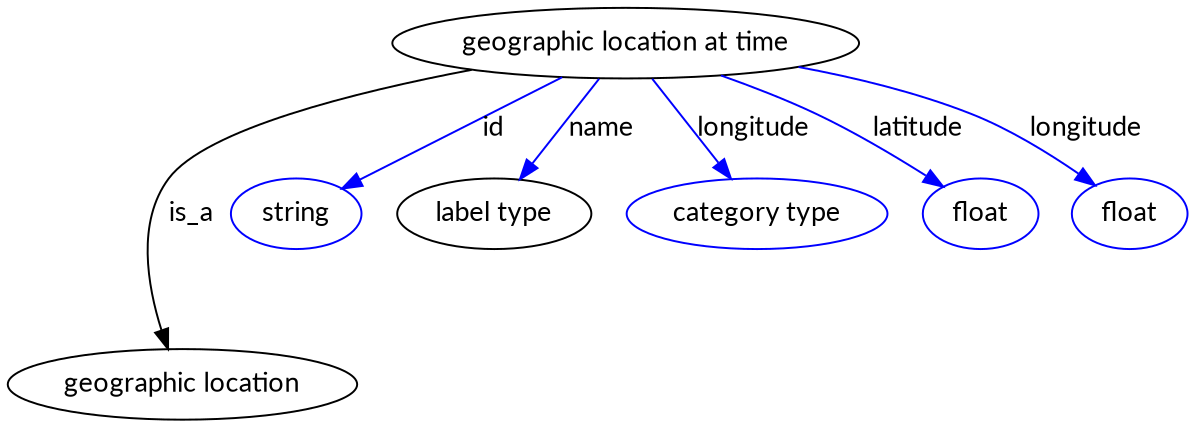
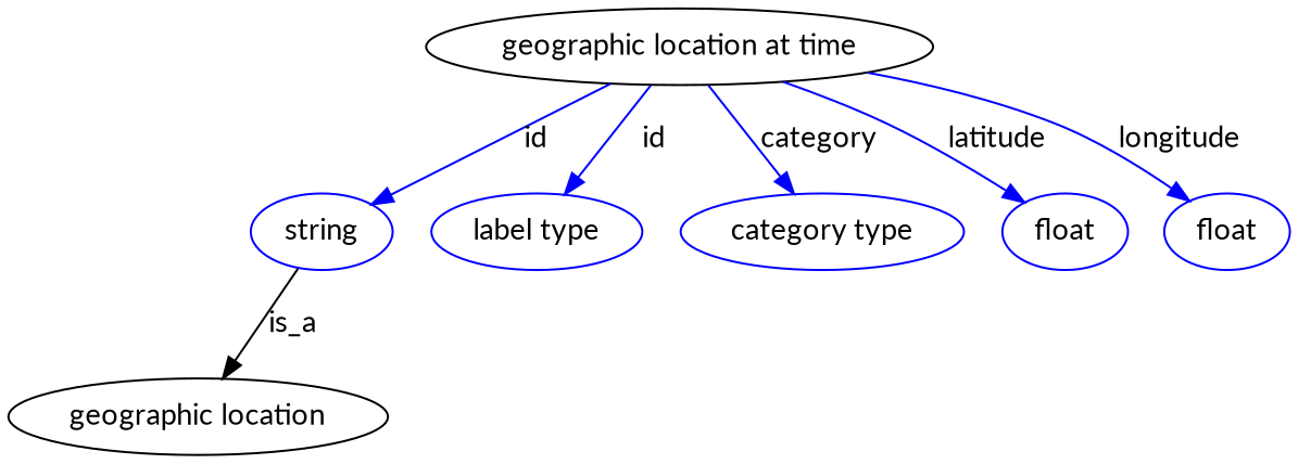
  digraph {
    fontname=Lato
    node [fontname=Lato color=blue]
    edge [fontname=Lato color=blue style=solid]
    n1 [height=0.5 label="geographic location at time" width=2.997 color=""]
    "geographic location" [height=0.5 width=2.2387 color=""]
    n3 [height=0.5 label=string width=0.84854]
-   n4 [color=black height=0.5 label="label type" width=1.2638]
+   n4 [height=0.5 label="label type" width=1.2638]
    n5 [height=0.5 label="category type" width=1.6249]
    n6 [height=0.5 label=float width=0.75]
    n7 [height=0.5 label=float width=0.75]
-   n1 -> "geographic location" [label=is_a color="" style=""]
+   n3 -> "geographic location" [label=is_a color="" style=""]
    n1 -> n3 [label=id]
-   n1 -> n4 [label=name]
-   n1 -> n5 [label=longitude]
+   n1 -> n4 [label=id]
+   n1 -> n5 [label=category]
    n1 -> n6 [label=latitude]
    n1 -> n7 [label=longitude]
  }
